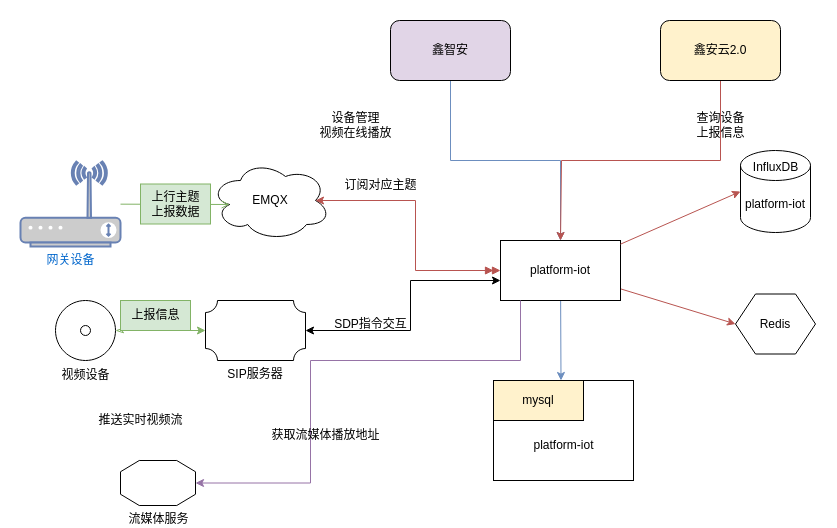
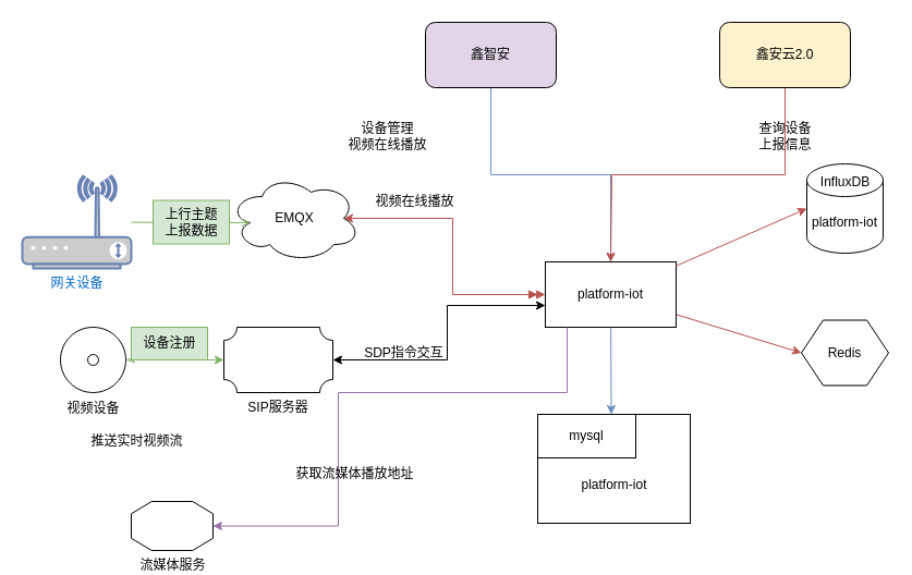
  <mxCell id="0" />
  <mxCell id="1" parent="0" />
  <mxCell id="2" style="rounded=0;orthogonalLoop=1;jettySize=auto;html=1;entryX=0.75;entryY=0;entryDx=0;entryDy=0;fillColor=#dae8fc;strokeColor=#6c8ebf;" edge="1" parent="1" source="4" target="14"><mxGeometry relative="1" as="geometry" /></mxCell>
  <mxCell id="3" style="rounded=0;orthogonalLoop=1;jettySize=auto;html=1;entryX=0;entryY=0.5;entryDx=0;entryDy=0;fillColor=#f8cecc;strokeColor=#b85450;" edge="1" parent="1" source="4" target="25"><mxGeometry relative="1" as="geometry" /></mxCell>
  <mxCell id="4" value="platform-iot" style="rounded=0;whiteSpace=wrap;html=1;" vertex="1" parent="1"><mxGeometry x="500" y="240" width="120" height="60" as="geometry" /></mxCell>
  <mxCell id="5" value="EMQX" style="ellipse;shape=cloud;whiteSpace=wrap;html=1;" vertex="1" parent="1"><mxGeometry x="210" y="160" width="120" height="80" as="geometry" /></mxCell>
  <mxCell id="6" value="网关设备" style="fontColor=#0066CC;verticalAlign=top;verticalLabelPosition=bottom;labelPosition=center;align=center;html=1;outlineConnect=0;fillColor=#CCCCCC;strokeColor=#6881B3;gradientColor=none;gradientDirection=north;strokeWidth=2;shape=mxgraph.networks.wireless_modem;" vertex="1" parent="1"><mxGeometry x="20" y="161" width="100" height="85" as="geometry" /></mxCell>
  <mxCell id="7" style="rounded=0;orthogonalLoop=1;jettySize=auto;html=1;entryX=0.16;entryY=0.55;entryDx=0;entryDy=0;entryPerimeter=0;fillColor=#d5e8d4;strokeColor=#82b366;endArrow=open;" edge="1" parent="1" source="6" target="5"><mxGeometry relative="1" as="geometry" /></mxCell>
  <mxCell id="8" value="上行主题&lt;div&gt;上报数据&lt;/div&gt;" style="text;html=1;align=center;verticalAlign=middle;resizable=0;points=[];autosize=1;strokeColor=#82b366;fillColor=#d5e8d4;" vertex="1" parent="1"><mxGeometry x="140" y="183.5" width="70" height="40" as="geometry" /></mxCell>
  <mxCell id="9" style="edgeStyle=orthogonalEdgeStyle;rounded=0;orthogonalLoop=1;jettySize=auto;html=1;entryX=0.875;entryY=0.5;entryDx=0;entryDy=0;entryPerimeter=0;fillColor=#f8cecc;strokeColor=#b85450;startArrow=doubleBlock;startFill=1;exitX=0;exitY=0.5;exitDx=0;exitDy=0;" edge="1" parent="1" source="4" target="5"><mxGeometry relative="1" as="geometry"><mxPoint x="450" y="200" as="sourcePoint" /></mxGeometry></mxCell>
- <mxCell id="10" value="订阅对应主题" style="text;html=1;align=center;verticalAlign=middle;resizable=0;points=[];autosize=1;strokeColor=none;fillColor=none;" vertex="1" parent="1"><mxGeometry x="330" y="170" width="100" height="30" as="geometry" /></mxCell>
+ <mxCell id="10" value="视频在线播放" style="text;html=1;align=center;verticalAlign=middle;resizable=0;points=[];autosize=1;strokeColor=none;fillColor=none;" vertex="1" parent="1"><mxGeometry x="330" y="170" width="100" height="30" as="geometry" /></mxCell>
  <mxCell id="11" style="rounded=0;orthogonalLoop=1;jettySize=auto;html=1;entryX=0;entryY=0.5;entryDx=0;entryDy=0;entryPerimeter=0;fillColor=#f8cecc;strokeColor=#b85450;" edge="1" parent="1" source="4" target="23"><mxGeometry relative="1" as="geometry" /></mxCell>
  <mxCell id="12" value="" style="group" vertex="1" connectable="0" parent="1"><mxGeometry x="493" y="380" width="140" height="100" as="geometry" /></mxCell>
  <mxCell id="13" value="" style="rounded=0;whiteSpace=wrap;html=1;" vertex="1" parent="12"><mxGeometry width="140" height="100" as="geometry" /></mxCell>
- <mxCell id="14" value="mysql" style="rounded=0;whiteSpace=wrap;html=1;fillColor=#fff2cc;" vertex="1" parent="12"><mxGeometry width="90" height="40" as="geometry" /></mxCell>
+ <mxCell id="14" value="mysql" style="rounded=0;whiteSpace=wrap;html=1;" vertex="1" parent="12"><mxGeometry width="90" height="40" as="geometry" /></mxCell>
  <mxCell id="15" value="platform-iot" style="text;html=1;align=center;verticalAlign=middle;resizable=0;points=[];autosize=1;strokeColor=none;fillColor=none;" vertex="1" parent="12"><mxGeometry x="30" y="50" width="80" height="30" as="geometry" /></mxCell>
  <mxCell id="16" style="edgeStyle=orthogonalEdgeStyle;rounded=0;orthogonalLoop=1;jettySize=auto;html=1;entryX=0.5;entryY=0;entryDx=0;entryDy=0;fillColor=#dae8fc;strokeColor=#6c8ebf;" edge="1" parent="1" source="17" target="4"><mxGeometry relative="1" as="geometry" /></mxCell>
  <mxCell id="17" value="鑫智安" style="rounded=1;whiteSpace=wrap;html=1;fillColor=#e1d5e7;" vertex="1" parent="1"><mxGeometry x="390" y="20" width="120" height="60" as="geometry" /></mxCell>
  <mxCell id="18" style="edgeStyle=orthogonalEdgeStyle;rounded=0;orthogonalLoop=1;jettySize=auto;html=1;fillColor=#f8cecc;strokeColor=#b85450;" edge="1" parent="1" source="19"><mxGeometry relative="1" as="geometry"><mxPoint x="560" y="240" as="targetPoint" /><Array as="points"><mxPoint x="720" y="160" /><mxPoint x="561" y="160" /></Array></mxGeometry></mxCell>
  <mxCell id="19" value="鑫安云2.0" style="rounded=1;whiteSpace=wrap;html=1;fillColor=#fff2cc;" vertex="1" parent="1"><mxGeometry x="660" y="20" width="120" height="60" as="geometry" /></mxCell>
  <mxCell id="20" value="设备管理&lt;div&gt;视频在线播放&lt;/div&gt;" style="text;html=1;align=center;verticalAlign=middle;resizable=0;points=[];autosize=1;strokeColor=none;fillColor=none;" vertex="1" parent="1"><mxGeometry x="305" y="105" width="100" height="40" as="geometry" /></mxCell>
  <mxCell id="21" value="查询设备&lt;div&gt;上报信息&lt;/div&gt;" style="text;html=1;align=center;verticalAlign=middle;resizable=0;points=[];autosize=1;strokeColor=none;fillColor=none;" vertex="1" parent="1"><mxGeometry x="685" y="105" width="70" height="40" as="geometry" /></mxCell>
  <mxCell id="22" value="" style="group" vertex="1" connectable="0" parent="1"><mxGeometry x="740" y="150" width="70" height="82" as="geometry" /></mxCell>
  <mxCell id="23" value="platform-iot" style="shape=cylinder3;whiteSpace=wrap;html=1;boundedLbl=1;backgroundOutline=1;size=15;" vertex="1" parent="22"><mxGeometry width="70" height="82" as="geometry" /></mxCell>
  <mxCell id="24" value="&lt;span style=&quot;text-wrap: wrap;&quot;&gt;InfluxDB&lt;/span&gt;" style="text;html=1;align=center;verticalAlign=middle;resizable=0;points=[];autosize=1;strokeColor=none;fillColor=none;" vertex="1" parent="22"><mxGeometry y="2" width="70" height="30" as="geometry" /></mxCell>
  <mxCell id="25" value="Redis" style="shape=hexagon;perimeter=hexagonPerimeter2;whiteSpace=wrap;html=1;fixedSize=1;" vertex="1" parent="1"><mxGeometry x="735" y="293.5" width="80" height="60" as="geometry" /></mxCell>
  <mxCell id="26" value="" style="group" vertex="1" connectable="0" parent="1"><mxGeometry x="50" y="300" width="255" height="90" as="geometry" /></mxCell>
  <mxCell id="27" value="" style="verticalLabelPosition=bottom;verticalAlign=top;html=1;shape=mxgraph.basic.donut;dx=25;" vertex="1" parent="26"><mxGeometry x="5" width="60" height="60" as="geometry" /></mxCell>
  <mxCell id="28" value="视频设备" style="text;html=1;align=center;verticalAlign=middle;resizable=0;points=[];autosize=1;strokeColor=none;fillColor=none;" vertex="1" parent="26"><mxGeometry y="60" width="70" height="30" as="geometry" /></mxCell>
  <mxCell id="29" value="SIP服务器" style="verticalLabelPosition=bottom;verticalAlign=top;html=1;shape=mxgraph.basic.plaque;dx=6;whiteSpace=wrap;" vertex="1" parent="26"><mxGeometry x="155" width="100" height="60" as="geometry" /></mxCell>
  <mxCell id="30" style="edgeStyle=orthogonalEdgeStyle;rounded=0;orthogonalLoop=1;jettySize=auto;html=1;entryX=0;entryY=0.5;entryDx=0;entryDy=0;entryPerimeter=0;startArrow=classicThin;startFill=0;fillColor=#d5e8d4;strokeColor=#82b366;" edge="1" parent="26" source="27" target="29"><mxGeometry relative="1" as="geometry" /></mxCell>
- <mxCell id="31" value="上报信息" style="text;html=1;align=center;verticalAlign=middle;resizable=0;points=[];autosize=1;strokeColor=#82b366;fillColor=#d5e8d4;" vertex="1" parent="26"><mxGeometry x="70" width="70" height="30" as="geometry" /></mxCell>
+ <mxCell id="31" value="设备注册" style="text;html=1;align=center;verticalAlign=middle;resizable=0;points=[];autosize=1;strokeColor=#82b366;fillColor=#d5e8d4;" vertex="1" parent="26"><mxGeometry x="70" width="70" height="30" as="geometry" /></mxCell>
  <mxCell id="32" style="edgeStyle=orthogonalEdgeStyle;rounded=0;orthogonalLoop=1;jettySize=auto;html=1;startArrow=classic;startFill=1;" edge="1" parent="1" source="29" target="4"><mxGeometry relative="1" as="geometry"><mxPoint x="303" y="330" as="sourcePoint" /><mxPoint x="498" y="270" as="targetPoint" /><Array as="points"><mxPoint x="410" y="330" /><mxPoint x="410" y="280" /></Array></mxGeometry></mxCell>
  <mxCell id="33" value="SDP指令交互" style="text;html=1;align=center;verticalAlign=middle;resizable=0;points=[];autosize=1;strokeColor=none;fillColor=none;" vertex="1" parent="1"><mxGeometry x="320" y="308.5" width="100" height="30" as="geometry" /></mxCell>
  <mxCell id="34" style="edgeStyle=orthogonalEdgeStyle;rounded=0;orthogonalLoop=1;jettySize=auto;html=1;startArrow=classic;startFill=1;endArrow=none;endFill=0;fillColor=#e1d5e7;strokeColor=#9673a6;" edge="1" parent="1" source="35" target="4"><mxGeometry relative="1" as="geometry"><Array as="points"><mxPoint x="310" y="483" /><mxPoint x="310" y="360" /><mxPoint x="520" y="360" /></Array></mxGeometry></mxCell>
  <mxCell id="35" value="流媒体服务" style="verticalLabelPosition=bottom;verticalAlign=top;html=1;shape=mxgraph.basic.polygon;polyCoords=[[0.25,0],[0.75,0],[1,0.25],[1,0.75],[0.75,1],[0.25,1],[0,0.75],[0,0.25]];polyline=0;" vertex="1" parent="1"><mxGeometry x="120" y="460" width="75" height="45" as="geometry" /></mxCell>
- <mxCell id="36" value="推送实时视频流" style="text;html=1;align=center;verticalAlign=middle;resizable=0;points=[];autosize=1;strokeColor=none;fillColor=none;" vertex="1" parent="1"><mxGeometry x="85" y="405" width="110" height="30" as="geometry" /></mxCell>
+ <mxCell id="36" value="推送实时视频流" style="text;html=1;align=center;verticalAlign=middle;resizable=0;points=[];autosize=1;strokeColor=none;fillColor=none;" vertex="1" parent="1"><mxGeometry x="70" y="390" width="110" height="30" as="geometry" /></mxCell>
  <mxCell id="37" value="获取流媒体播放地址" style="text;html=1;align=center;verticalAlign=middle;resizable=0;points=[];autosize=1;strokeColor=none;fillColor=none;" vertex="1" parent="1"><mxGeometry x="260" y="420" width="130" height="30" as="geometry" /></mxCell>
